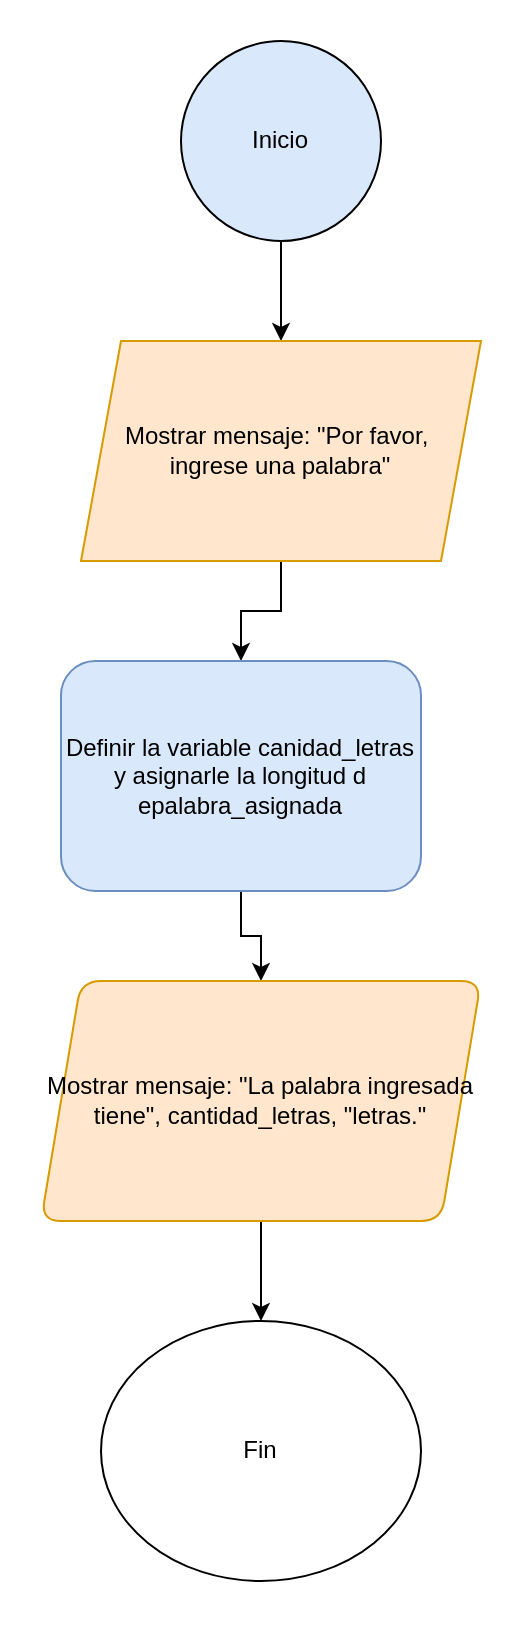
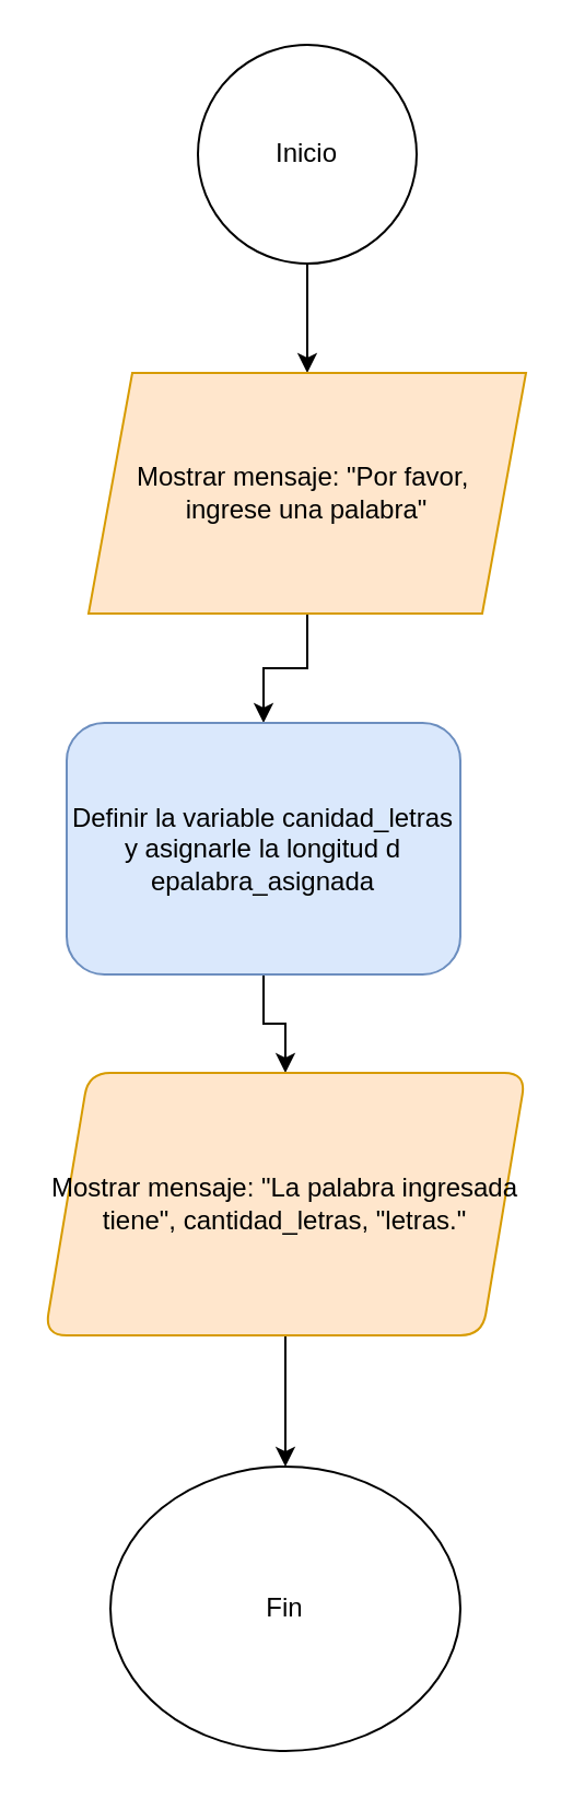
  <mxCell id="0" />
  <mxCell id="1" parent="0" />
  <mxCell id="2" value="" style="edgeStyle=orthogonalEdgeStyle;rounded=0;orthogonalLoop=1;jettySize=auto;html=1;" edge="1" parent="1" source="3" target="5"><mxGeometry relative="1" as="geometry" /></mxCell>
- <mxCell id="3" value="Inicio" style="ellipse;whiteSpace=wrap;html=1;aspect=fixed;fillColor=#dae8fc;" vertex="1" parent="1"><mxGeometry x="90" y="20" width="100" height="100" as="geometry" /></mxCell>
+ <mxCell id="3" value="Inicio" style="ellipse;whiteSpace=wrap;html=1;aspect=fixed;" vertex="1" parent="1"><mxGeometry x="90" y="20" width="100" height="100" as="geometry" /></mxCell>
  <mxCell id="4" value="" style="edgeStyle=orthogonalEdgeStyle;rounded=0;orthogonalLoop=1;jettySize=auto;html=1;" edge="1" parent="1" source="5" target="7"><mxGeometry relative="1" as="geometry" /></mxCell>
  <mxCell id="5" value="Mostrar mensaje: &quot;Por favor,&amp;nbsp;&lt;div&gt;ingrese una palabra&quot;&lt;/div&gt;" style="shape=parallelogram;perimeter=parallelogramPerimeter;whiteSpace=wrap;html=1;fixedSize=1;fillColor=#ffe6cc;strokeColor=#d79b00;" vertex="1" parent="1"><mxGeometry x="40" y="170" width="200" height="110" as="geometry" /></mxCell>
  <mxCell id="6" value="" style="edgeStyle=orthogonalEdgeStyle;rounded=0;orthogonalLoop=1;jettySize=auto;html=1;" edge="1" parent="1" source="7" target="9"><mxGeometry relative="1" as="geometry" /></mxCell>
  <mxCell id="7" value="Definir la variable canidad_letras y asignarle la longitud d epalabra_asignada" style="rounded=1;whiteSpace=wrap;html=1;fillColor=#dae8fc;strokeColor=#6c8ebf;" vertex="1" parent="1"><mxGeometry x="30" y="330" width="180" height="115" as="geometry" /></mxCell>
  <mxCell id="8" value="" style="edgeStyle=orthogonalEdgeStyle;rounded=0;orthogonalLoop=1;jettySize=auto;html=1;" edge="1" parent="1" source="9" target="10"><mxGeometry relative="1" as="geometry" /></mxCell>
  <mxCell id="9" value="Mostrar mensaje: &quot;La palabra ingresada tiene&quot;, cantidad_letras, &quot;letras.&quot;" style="shape=parallelogram;perimeter=parallelogramPerimeter;whiteSpace=wrap;html=1;fixedSize=1;rounded=1;fillColor=#ffe6cc;strokeColor=#d79b00;" vertex="1" parent="1"><mxGeometry x="20" y="490" width="220" height="120" as="geometry" /></mxCell>
- <mxCell id="10" value="Fin" style="ellipse;whiteSpace=wrap;html=1;rounded=1;" vertex="1" parent="1"><mxGeometry x="50" y="660" width="160" height="130" as="geometry" /></mxCell>
+ <mxCell id="10" value="Fin" style="ellipse;whiteSpace=wrap;html=1;rounded=1;" vertex="1" parent="1"><mxGeometry x="50" y="670" width="160" height="130" as="geometry" /></mxCell>
